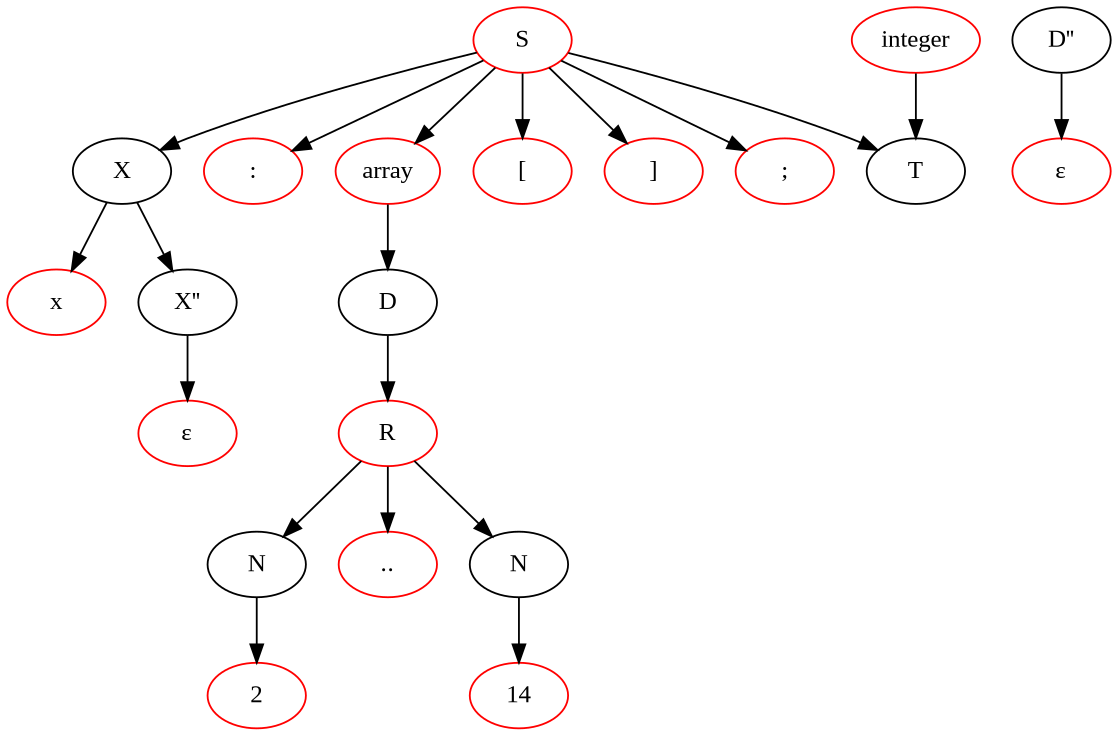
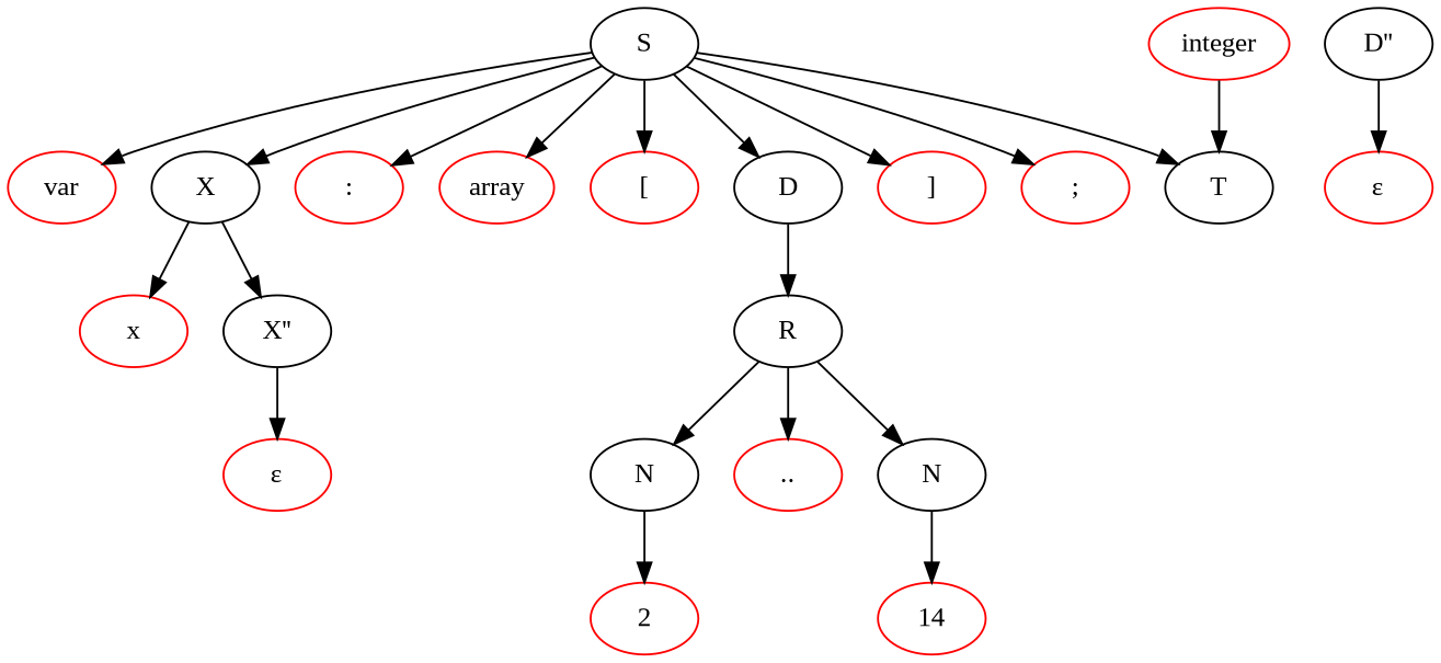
  digraph {
    fontname="Liberation Serif"
    node [fontname="Liberation Serif" color=red]
    edge [fontname="Liberation Serif"]
-   n1 [label=S]
+   n1 [label=S color=""]
+   n2 [label=var]
    n3 [label=X color=""]
    n4 [label=":"]
    n5 [label=array]
    n6 [label="["]
    n7 [label=D color=""]
    n8 [label="]"]
    n9 [label=T color=""]
    n10 [label=";"]
    n11 [label=x]
    n12 [label="X''" color=""]
-   n13 [label=R]
+   n13 [label=R color=""]
    n14 [label="ε"]
    n15 [label=N color=""]
    n16 [label=".."]
    n17 [label=N color=""]
    n18 [label="D''" color=""]
    n19 [label="ε"]
    n20 [label=2]
    n21 [label=14]
    n22 [label=integer]
+   n1 -> n2
    n1 -> n3
    n1 -> n4
    n1 -> n5
    n1 -> n6
-   n5 -> n7
+   n1 -> n7
    n1 -> n8
    n1 -> n9
    n1 -> n10
    n3 -> n11
    n3 -> n12
    n7 -> n13
    n12 -> n14
    n13 -> n15
    n13 -> n16
    n13 -> n17
    n15 -> n20
    n17 -> n21
    n18 -> n19
    n22 -> n9
  }
